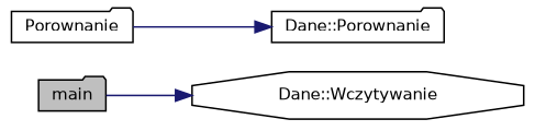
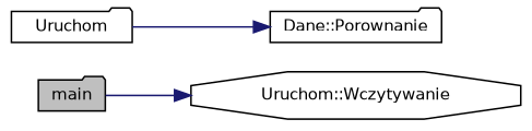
  digraph {
    rankdir=LR
    node [color=black fillcolor=white fontname=Helvetica fontsize=10 shape=folder style=filled]
    edge [color=midnightblue fontname=Helvetica fontsize=10 labelfontname=Helvetica labelfontsize=10 style=solid]
    n1 [fillcolor=grey75 fontcolor=black height=0.2 label=main width=0.4]
-   n2 [height=0.2 label="Dane::Wczytywanie" shape=octagon width=0.4]
-   n3 [height=0.2 label=Porownanie width=0.4]
+   n2 [height=0.2 label="Uruchom::Wczytywanie" shape=octagon width=0.4]
+   n3 [height=0.2 label=Uruchom width=0.4]
    n4 [height=0.2 label="Dane::Porownanie" width=0.4]
    n1 -> n2
    n3 -> n4
  }
